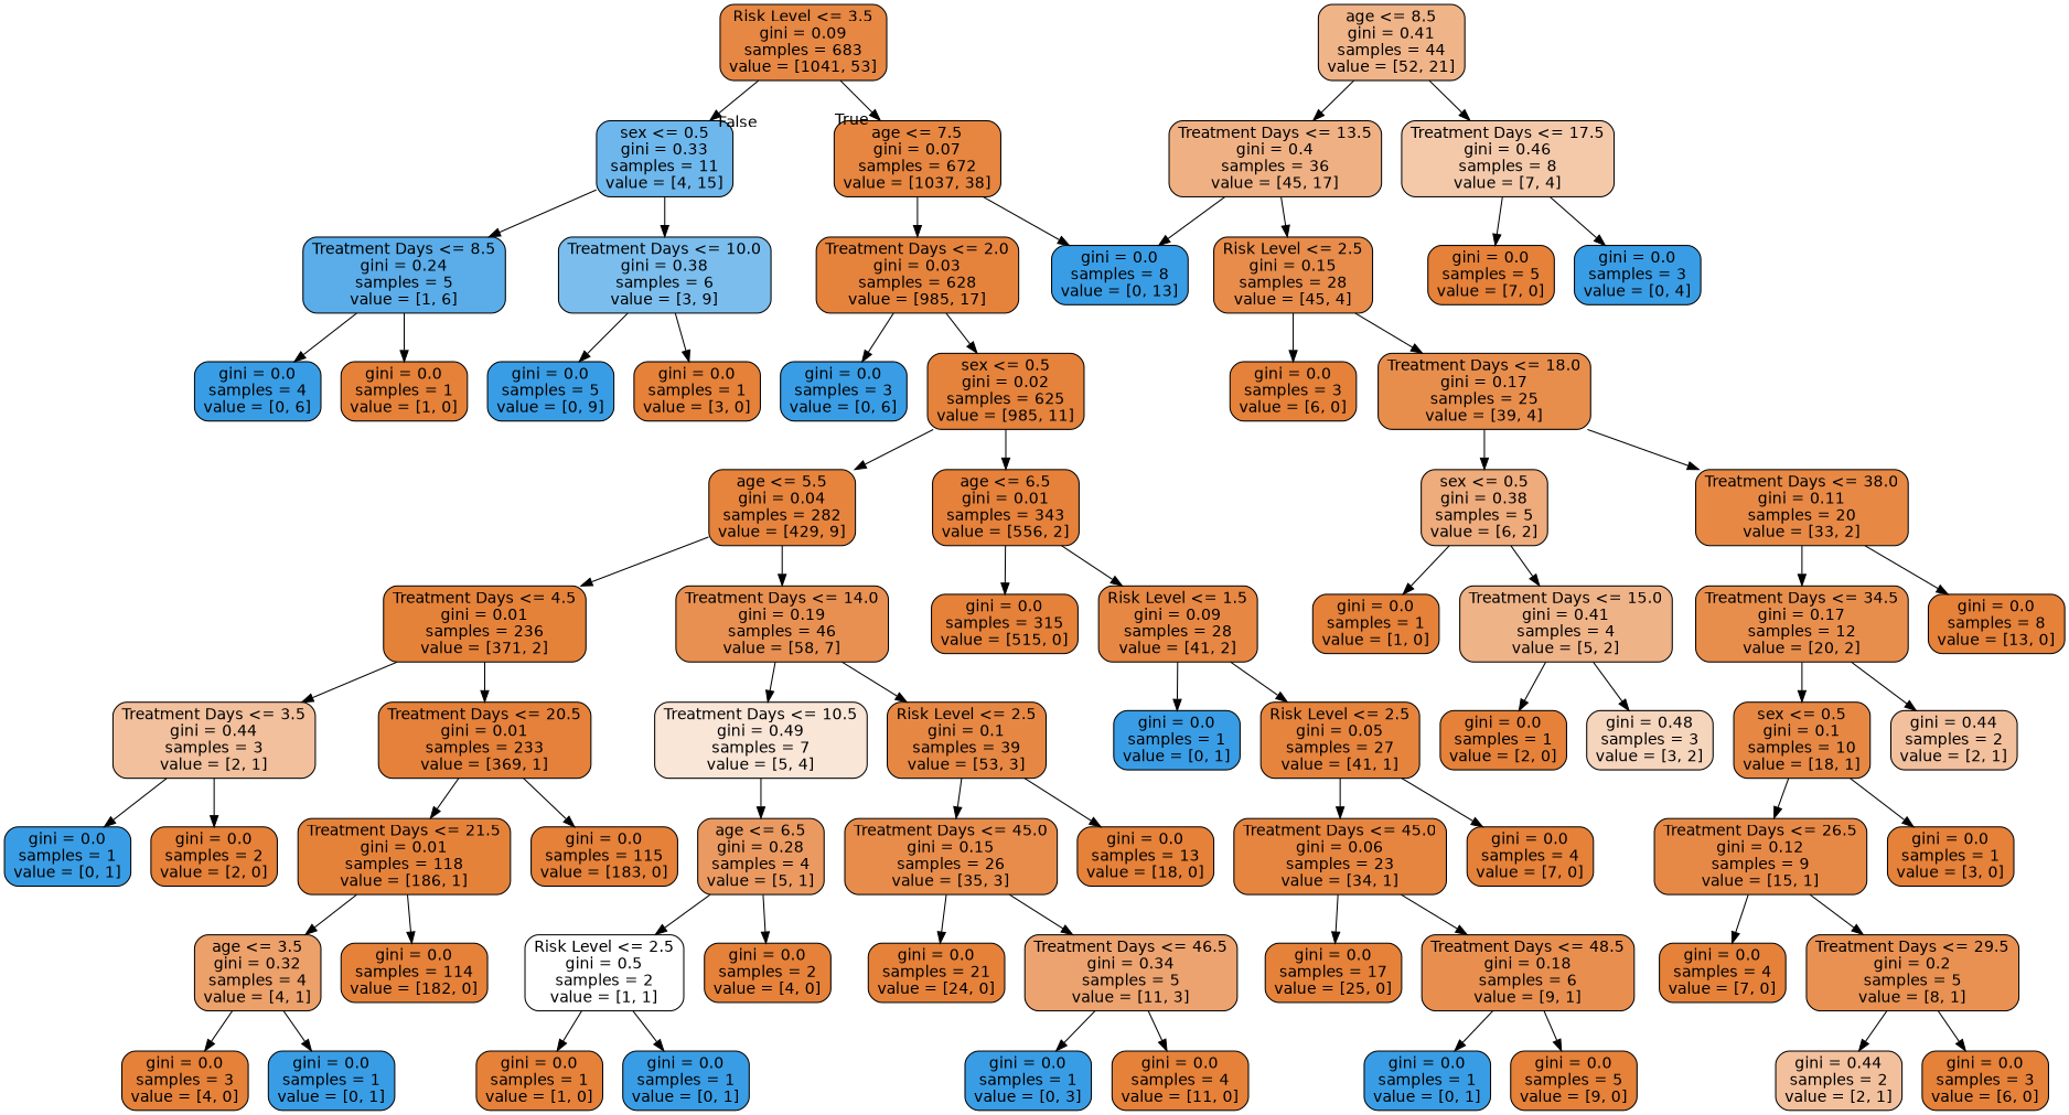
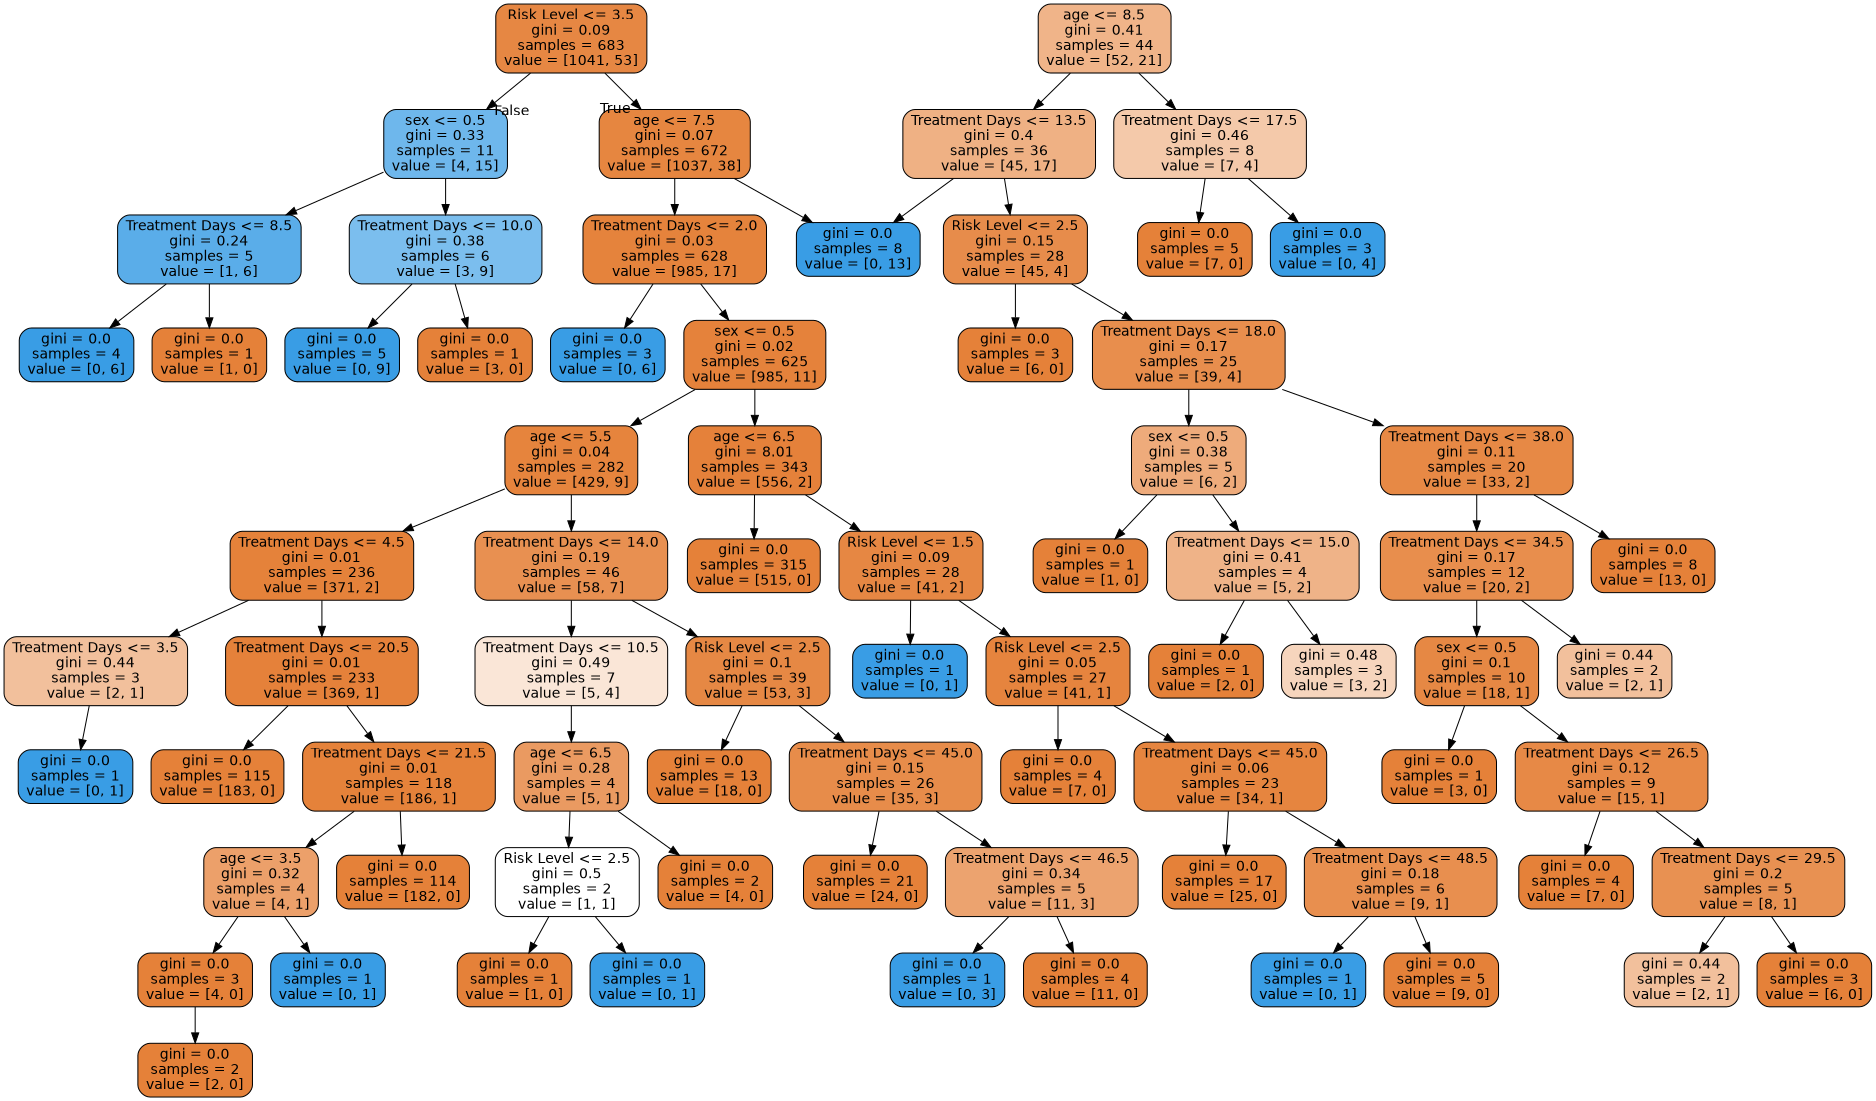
  digraph {
    fontname="DejaVu Sans"
    node [color=black fillcolor="#e58139" fontname="DejaVu Sans" shape=box style="filled, rounded"]
    edge [fontname="DejaVu Sans"]
    n1 [fillcolor="#e68743" label="Risk Level <= 3.5\ngini = 0.09\nsamples = 683\nvalue = [1041, 53]"]
    n2 [fillcolor="#e68640" label="age <= 7.5\ngini = 0.07\nsamples = 672\nvalue = [1037, 38]"]
    n3 [fillcolor="#6eb7ec" label="sex <= 0.5\ngini = 0.33\nsamples = 11\nvalue = [4, 15]"]
    n4 [fillcolor="#e5833c" label="Treatment Days <= 2.0\ngini = 0.03\nsamples = 628\nvalue = [985, 17]"]
    n5 [fillcolor="#399de5" label="gini = 0.0\nsamples = 8\nvalue = [0, 13]"]
    n6 [fillcolor="#7bbeee" label="Treatment Days <= 10.0\ngini = 0.38\nsamples = 6\nvalue = [3, 9]"]
    n7 [fillcolor="#5aade9" label="Treatment Days <= 8.5\ngini = 0.24\nsamples = 5\nvalue = [1, 6]"]
    n8 [fillcolor="#399de5" label="gini = 0.0\nsamples = 3\nvalue = [0, 6]"]
    n9 [fillcolor="#e5823b" label="sex <= 0.5\ngini = 0.02\nsamples = 625\nvalue = [985, 11]"]
    n10 [fillcolor="#f0b489" label="age <= 8.5\ngini = 0.41\nsamples = 44\nvalue = [52, 21]"]
    n11 [fillcolor="#efb184" label="Treatment Days <= 13.5\ngini = 0.4\nsamples = 36\nvalue = [45, 17]"]
    n12 [fillcolor="#f4c9aa" label="Treatment Days <= 17.5\ngini = 0.46\nsamples = 8\nvalue = [7, 4]"]
    n13 [fillcolor="#e6843d" label="age <= 5.5\ngini = 0.04\nsamples = 282\nvalue = [429, 9]"]
-   n14 [fillcolor="#e5813a" label="age <= 6.5\ngini = 0.01\nsamples = 343\nvalue = [556, 2]"]
+   n14 [fillcolor="#e5813a" label="age <= 6.5\ngini = 8.01\nsamples = 343\nvalue = [556, 2]"]
    n15 [fillcolor="#e5823a" label="Treatment Days <= 4.5\ngini = 0.01\nsamples = 236\nvalue = [371, 2]"]
    n16 [fillcolor="#e89051" label="Treatment Days <= 14.0\ngini = 0.19\nsamples = 46\nvalue = [58, 7]"]
    n17 [label="gini = 0.0\nsamples = 315\nvalue = [515, 0]"]
    n18 [fillcolor="#e68743" label="Risk Level <= 1.5\ngini = 0.09\nsamples = 28\nvalue = [41, 2]"]
    n19 [fillcolor="#f2c09c" label="Treatment Days <= 3.5\ngini = 0.44\nsamples = 3\nvalue = [2, 1]"]
    n20 [fillcolor="#e5813a" label="Treatment Days <= 20.5\ngini = 0.01\nsamples = 233\nvalue = [369, 1]"]
    n21 [fillcolor="#fae6d7" label="Treatment Days <= 10.5\ngini = 0.49\nsamples = 7\nvalue = [5, 4]"]
    n22 [fillcolor="#e68844" label="Risk Level <= 2.5\ngini = 0.1\nsamples = 39\nvalue = [53, 3]"]
    n23 [label="gini = 0.0\nsamples = 2\nvalue = [2, 0]"]
    n24 [fillcolor="#399de5" label="gini = 0.0\nsamples = 1\nvalue = [0, 1]"]
    n25 [label="gini = 0.0\nsamples = 115\nvalue = [183, 0]"]
    n26 [fillcolor="#e5823a" label="Treatment Days <= 21.5\ngini = 0.01\nsamples = 118\nvalue = [186, 1]"]
    n27 [fillcolor="#eca06a" label="age <= 3.5\ngini = 0.32\nsamples = 4\nvalue = [4, 1]"]
    n28 [label="gini = 0.0\nsamples = 114\nvalue = [182, 0]"]
    n29 [label="gini = 0.0\nsamples = 3\nvalue = [4, 0]"]
    n30 [fillcolor="#399de5" label="gini = 0.0\nsamples = 1\nvalue = [0, 1]"]
    n31 [fillcolor="#ea9a61" label="age <= 6.5\ngini = 0.28\nsamples = 4\nvalue = [5, 1]"]
    n32 [label="gini = 0.0\nsamples = 13\nvalue = [18, 0]"]
    n33 [fillcolor="#e78c4a" label="Treatment Days <= 45.0\ngini = 0.15\nsamples = 26\nvalue = [35, 3]"]
    n34 [fillcolor="#ffffff" label="Risk Level <= 2.5\ngini = 0.5\nsamples = 2\nvalue = [1, 1]"]
    n35 [label="gini = 0.0\nsamples = 2\nvalue = [4, 0]"]
    n36 [label="gini = 0.0\nsamples = 1\nvalue = [1, 0]"]
    n37 [fillcolor="#399de5" label="gini = 0.0\nsamples = 1\nvalue = [0, 1]"]
    n38 [label="gini = 0.0\nsamples = 21\nvalue = [24, 0]"]
    n39 [fillcolor="#eca36f" label="Treatment Days <= 46.5\ngini = 0.34\nsamples = 5\nvalue = [11, 3]"]
    n40 [fillcolor="#399de5" label="gini = 0.0\nsamples = 1\nvalue = [0, 3]"]
    n41 [label="gini = 0.0\nsamples = 4\nvalue = [11, 0]"]
    n42 [fillcolor="#399de5" label="gini = 0.0\nsamples = 1\nvalue = [0, 1]"]
    n43 [fillcolor="#e6843e" label="Risk Level <= 2.5\ngini = 0.05\nsamples = 27\nvalue = [41, 1]"]
    n44 [label="gini = 0.0\nsamples = 4\nvalue = [7, 0]"]
    n45 [fillcolor="#e6853f" label="Treatment Days <= 45.0\ngini = 0.06\nsamples = 23\nvalue = [34, 1]"]
    n46 [label="gini = 0.0\nsamples = 17\nvalue = [25, 0]"]
    n47 [fillcolor="#e88f4f" label="Treatment Days <= 48.5\ngini = 0.18\nsamples = 6\nvalue = [9, 1]"]
    n48 [fillcolor="#399de5" label="gini = 0.0\nsamples = 1\nvalue = [0, 1]"]
    n49 [label="gini = 0.0\nsamples = 5\nvalue = [9, 0]"]
    n50 [fillcolor="#e78c4b" label="Risk Level <= 2.5\ngini = 0.15\nsamples = 28\nvalue = [45, 4]"]
    n51 [fillcolor="#399de5" label="gini = 0.0\nsamples = 3\nvalue = [0, 4]"]
    n52 [label="gini = 0.0\nsamples = 5\nvalue = [7, 0]"]
    n53 [label="gini = 0.0\nsamples = 3\nvalue = [6, 0]"]
    n54 [fillcolor="#e88e4d" label="Treatment Days <= 18.0\ngini = 0.17\nsamples = 25\nvalue = [39, 4]"]
    n55 [fillcolor="#eeab7b" label="sex <= 0.5\ngini = 0.38\nsamples = 5\nvalue = [6, 2]"]
    n56 [fillcolor="#e78945" label="Treatment Days <= 38.0\ngini = 0.11\nsamples = 20\nvalue = [33, 2]"]
    n57 [label="gini = 0.0\nsamples = 1\nvalue = [1, 0]"]
    n58 [fillcolor="#efb388" label="Treatment Days <= 15.0\ngini = 0.41\nsamples = 4\nvalue = [5, 2]"]
    n59 [fillcolor="#e88e4d" label="Treatment Days <= 34.5\ngini = 0.17\nsamples = 12\nvalue = [20, 2]"]
    n60 [label="gini = 0.0\nsamples = 8\nvalue = [13, 0]"]
    n61 [label="gini = 0.0\nsamples = 1\nvalue = [2, 0]"]
    n62 [fillcolor="#f6d5bd" label="gini = 0.48\nsamples = 3\nvalue = [3, 2]"]
    n63 [fillcolor="#e68844" label="sex <= 0.5\ngini = 0.1\nsamples = 10\nvalue = [18, 1]"]
    n64 [fillcolor="#f2c09c" label="gini = 0.44\nsamples = 2\nvalue = [2, 1]"]
    n65 [label="gini = 0.0\nsamples = 1\nvalue = [3, 0]"]
    n66 [fillcolor="#e78946" label="Treatment Days <= 26.5\ngini = 0.12\nsamples = 9\nvalue = [15, 1]"]
    n67 [label="gini = 0.0\nsamples = 4\nvalue = [7, 0]"]
    n68 [fillcolor="#e89152" label="Treatment Days <= 29.5\ngini = 0.2\nsamples = 5\nvalue = [8, 1]"]
    n69 [fillcolor="#f2c09c" label="gini = 0.44\nsamples = 2\nvalue = [2, 1]"]
    n70 [label="gini = 0.0\nsamples = 3\nvalue = [6, 0]"]
    n71 [fillcolor="#399de5" label="gini = 0.0\nsamples = 5\nvalue = [0, 9]"]
    n72 [label="gini = 0.0\nsamples = 1\nvalue = [3, 0]"]
    n73 [fillcolor="#399de5" label="gini = 0.0\nsamples = 4\nvalue = [0, 6]"]
    n74 [label="gini = 0.0\nsamples = 1\nvalue = [1, 0]"]
    n1 -> n2 [headlabel=True labelangle=45 labeldistance=2.5]
    n1 -> n3 [headlabel=False labelangle=-45 labeldistance=2.5]
    n2 -> n4
    n2 -> n5
    n3 -> n6
    n3 -> n7
    n4 -> n8
    n4 -> n9
    n6 -> n71
    n6 -> n72
    n7 -> n73
    n7 -> n74
    n9 -> n13
    n9 -> n14
    n10 -> n11
    n10 -> n12
    n11 -> n5
    n11 -> n50
    n12 -> n51
    n12 -> n52
    n13 -> n15
    n13 -> n16
    n14 -> n17
    n14 -> n18
    n15 -> n19
    n15 -> n20
    n16 -> n21
    n16 -> n22
    n18 -> n42
    n18 -> n43
-   n19 -> n23
+   n29 -> n23
    n19 -> n24
    n20 -> n25
    n20 -> n26
    n21 -> n31
    n22 -> n32
    n22 -> n33
    n26 -> n27
    n26 -> n28
    n27 -> n29
    n27 -> n30
    n31 -> n34
    n31 -> n35
    n33 -> n38
    n33 -> n39
    n34 -> n36
    n34 -> n37
    n39 -> n40
    n39 -> n41
    n43 -> n44
    n43 -> n45
    n45 -> n46
    n45 -> n47
    n47 -> n48
    n47 -> n49
    n50 -> n53
    n50 -> n54
    n54 -> n55
    n54 -> n56
    n55 -> n57
    n55 -> n58
    n56 -> n59
    n56 -> n60
    n58 -> n61
    n58 -> n62
    n59 -> n63
    n59 -> n64
    n63 -> n65
    n63 -> n66
    n66 -> n67
    n66 -> n68
    n68 -> n69
    n68 -> n70
  }
